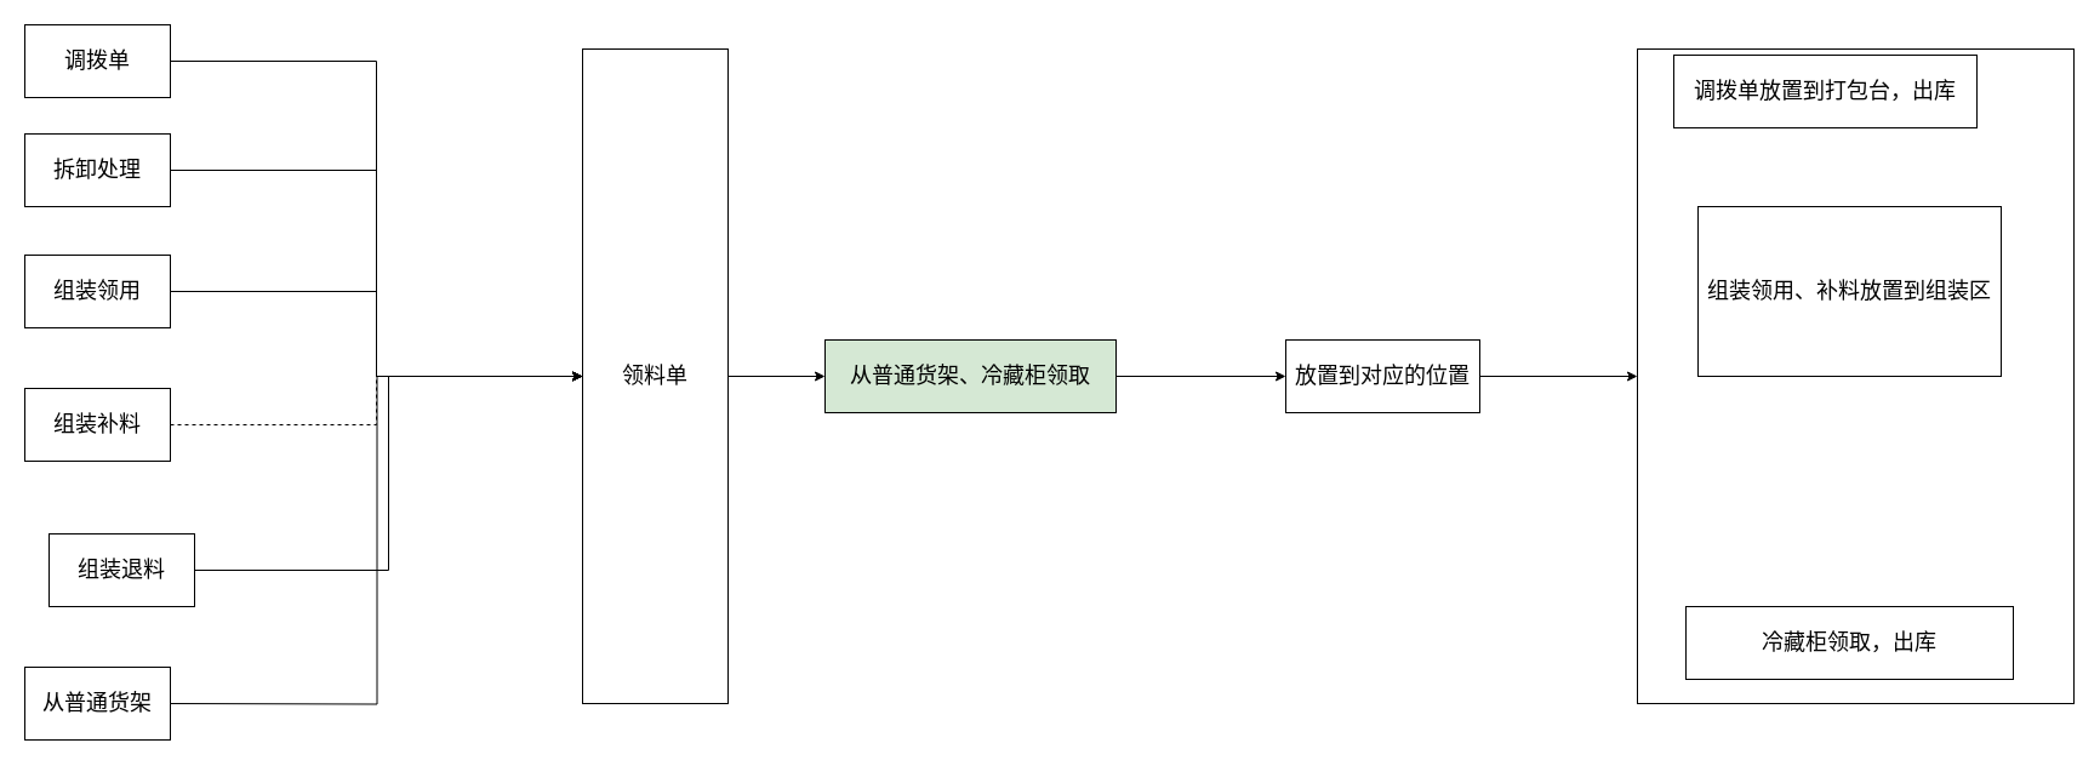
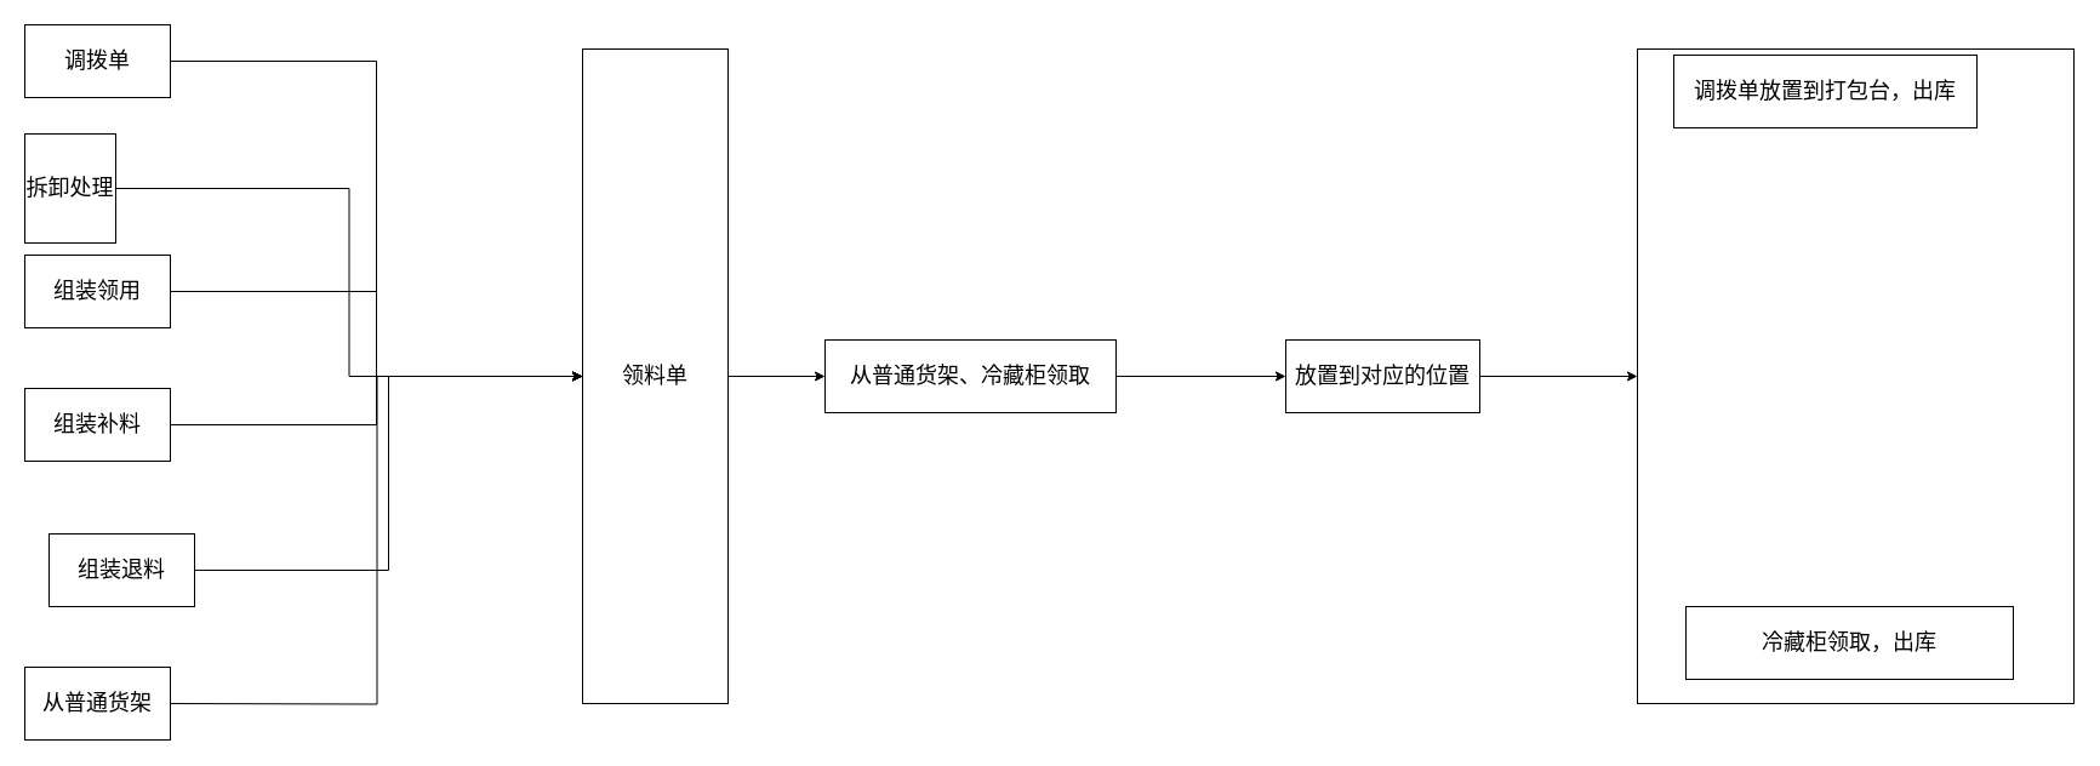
  <mxCell id="0" />
  <mxCell id="1" parent="0" />
  <mxCell id="2" value="" style="edgeStyle=orthogonalEdgeStyle;rounded=0;orthogonalLoop=1;jettySize=auto;html=1;fontSize=18;" edge="1" parent="1" source="3" target="14"><mxGeometry relative="1" as="geometry" /></mxCell>
  <mxCell id="3" value="领料单" style="rounded=0;whiteSpace=wrap;html=1;fontSize=18;" vertex="1" parent="1"><mxGeometry x="480" y="40" width="120" height="540" as="geometry" /></mxCell>
- <mxCell id="4" style="edgeStyle=orthogonalEdgeStyle;rounded=0;orthogonalLoop=1;jettySize=auto;html=1;entryX=0;entryY=0.5;entryDx=0;entryDy=0;fontSize=18;endArrow=none;" edge="1" parent="1" source="5" target="3"><mxGeometry relative="1" as="geometry" /></mxCell>
+ <mxCell id="4" style="edgeStyle=orthogonalEdgeStyle;rounded=0;orthogonalLoop=1;jettySize=auto;html=1;entryX=0;entryY=0.5;entryDx=0;entryDy=0;fontSize=18;" edge="1" parent="1" source="5" target="3"><mxGeometry relative="1" as="geometry" /></mxCell>
  <mxCell id="5" value="调拨单" style="rounded=0;whiteSpace=wrap;html=1;fontSize=18;" vertex="1" parent="1"><mxGeometry x="20" y="20" width="120" height="60" as="geometry" /></mxCell>
  <mxCell id="6" style="edgeStyle=orthogonalEdgeStyle;rounded=0;orthogonalLoop=1;jettySize=auto;html=1;entryX=0;entryY=0.5;entryDx=0;entryDy=0;fontSize=18;" edge="1" parent="1" source="7" target="3"><mxGeometry relative="1" as="geometry" /></mxCell>
  <mxCell id="7" value="组装领用" style="rounded=0;whiteSpace=wrap;html=1;fontSize=18;" vertex="1" parent="1"><mxGeometry x="20" y="210" width="120" height="60" as="geometry" /></mxCell>
- <mxCell id="8" style="edgeStyle=orthogonalEdgeStyle;rounded=0;orthogonalLoop=1;jettySize=auto;html=1;entryX=0;entryY=0.5;entryDx=0;entryDy=0;fontSize=18;dashed=1;" edge="1" parent="1" source="9" target="3"><mxGeometry relative="1" as="geometry" /></mxCell>
+ <mxCell id="8" style="edgeStyle=orthogonalEdgeStyle;rounded=0;orthogonalLoop=1;jettySize=auto;html=1;entryX=0;entryY=0.5;entryDx=0;entryDy=0;fontSize=18;" edge="1" parent="1" source="9" target="3"><mxGeometry relative="1" as="geometry" /></mxCell>
  <mxCell id="9" value="组装补料" style="rounded=0;whiteSpace=wrap;html=1;fontSize=18;" vertex="1" parent="1"><mxGeometry x="20" y="320" width="120" height="60" as="geometry" /></mxCell>
  <mxCell id="10" style="edgeStyle=orthogonalEdgeStyle;rounded=0;orthogonalLoop=1;jettySize=auto;html=1;entryX=0;entryY=0.5;entryDx=0;entryDy=0;fontSize=18;" edge="1" parent="1" source="11" target="3"><mxGeometry relative="1" as="geometry" /></mxCell>
  <mxCell id="11" value="组装退料" style="rounded=0;whiteSpace=wrap;html=1;fontSize=18;" vertex="1" parent="1"><mxGeometry x="40" y="440" width="120" height="60" as="geometry" /></mxCell>
  <mxCell id="12" style="edgeStyle=orthogonalEdgeStyle;rounded=0;orthogonalLoop=1;jettySize=auto;html=1;entryX=0;entryY=0.5;entryDx=0;entryDy=0;fontSize=18;" edge="1" parent="1" target="3"><mxGeometry relative="1" as="geometry"><mxPoint x="140" y="580" as="sourcePoint" /></mxGeometry></mxCell>
  <mxCell id="13" value="" style="edgeStyle=orthogonalEdgeStyle;rounded=0;orthogonalLoop=1;jettySize=auto;html=1;fontSize=18;" edge="1" parent="1" source="14" target="16"><mxGeometry relative="1" as="geometry" /></mxCell>
- <mxCell id="14" value="从普通货架、冷藏柜领取" style="whiteSpace=wrap;html=1;fontSize=18;rounded=0;fillColor=#d5e8d4;" vertex="1" parent="1"><mxGeometry x="680" y="280" width="240" height="60" as="geometry" /></mxCell>
+ <mxCell id="14" value="从普通货架、冷藏柜领取" style="whiteSpace=wrap;html=1;fontSize=18;rounded=0;" vertex="1" parent="1"><mxGeometry x="680" y="280" width="240" height="60" as="geometry" /></mxCell>
  <mxCell id="15" style="edgeStyle=orthogonalEdgeStyle;rounded=0;orthogonalLoop=1;jettySize=auto;html=1;entryX=0;entryY=0.5;entryDx=0;entryDy=0;fontSize=18;" edge="1" parent="1" source="16" target="17"><mxGeometry relative="1" as="geometry" /></mxCell>
  <mxCell id="16" value="放置到对应的位置" style="whiteSpace=wrap;html=1;fontSize=18;rounded=0;" vertex="1" parent="1"><mxGeometry x="1060" y="280" width="160" height="60" as="geometry" /></mxCell>
  <mxCell id="17" value="" style="rounded=0;whiteSpace=wrap;html=1;fontSize=18;" vertex="1" parent="1"><mxGeometry x="1350" y="40" width="360" height="540" as="geometry" /></mxCell>
  <mxCell id="18" value="冷藏柜领取，出库" style="rounded=0;whiteSpace=wrap;html=1;fontSize=18;" vertex="1" parent="1"><mxGeometry x="1390" y="500" width="270" height="60" as="geometry" /></mxCell>
  <mxCell id="19" value="调拨单放置到打包台，出库" style="rounded=0;whiteSpace=wrap;html=1;fontSize=18;" vertex="1" parent="1"><mxGeometry x="1380" y="45" width="250" height="60" as="geometry" /></mxCell>
- <mxCell id="20" value="组装领用、补料放置到组装区" style="rounded=0;whiteSpace=wrap;html=1;fontSize=18;" vertex="1" parent="1"><mxGeometry x="1400" y="170" width="250" height="140" as="geometry" /></mxCell>
  <mxCell id="21" value="从普通货架" style="rounded=0;whiteSpace=wrap;html=1;fontSize=18;" vertex="1" parent="1"><mxGeometry x="20" y="550" width="120" height="60" as="geometry" /></mxCell>
  <mxCell id="22" style="edgeStyle=orthogonalEdgeStyle;rounded=0;orthogonalLoop=1;jettySize=auto;html=1;entryX=0;entryY=0.5;entryDx=0;entryDy=0;" edge="1" parent="1" source="23" target="3"><mxGeometry relative="1" as="geometry" /></mxCell>
- <mxCell id="23" value="&lt;font style=&quot;font-size: 18px&quot;&gt;拆卸处理&lt;/font&gt;" style="rounded=0;whiteSpace=wrap;html=1;" vertex="1" parent="1"><mxGeometry x="20" y="110" width="120" height="60" as="geometry" /></mxCell>
+ <mxCell id="23" value="&lt;font style=&quot;font-size: 18px&quot;&gt;拆卸处理&lt;/font&gt;" style="rounded=0;whiteSpace=wrap;html=1;" vertex="1" parent="1"><mxGeometry x="20" y="110" width="75" height="90" as="geometry" /></mxCell>
